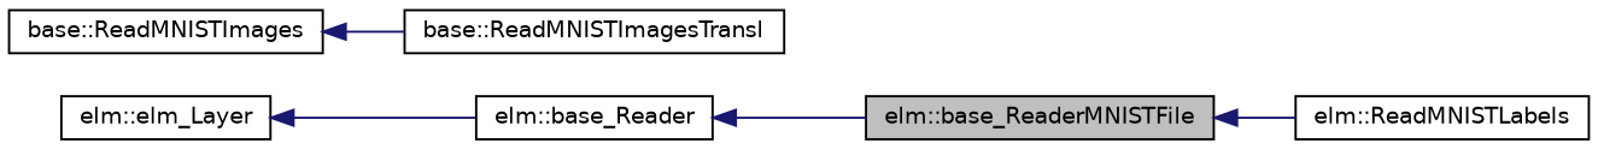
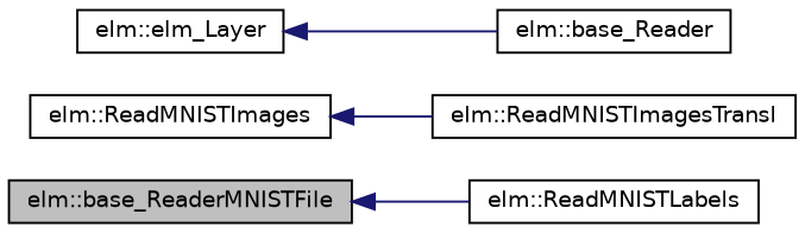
  digraph {
    rankdir=LR
    node [color=black fillcolor=white fontname=Helvetica fontsize=10 shape=record style=filled]
    edge [color=midnightblue dir=back fontname=Helvetica fontsize=10 labelfontname=Helvetica labelfontsize=10 style=solid]
    n1 [fillcolor=grey75 fontcolor=black height=0.2 label="elm::base_ReaderMNISTFile" width=0.4]
    n2 [height=0.2 label="elm::ReadMNISTLabels" width=0.4]
-   n3 [height=0.2 label="base::ReadMNISTImages" width=0.4]
-   n4 [height=0.2 label="base::ReadMNISTImagesTransl" width=0.4]
+   n3 [height=0.2 label="elm::ReadMNISTImages" width=0.4]
+   n4 [height=0.2 label="elm::ReadMNISTImagesTransl" width=0.4]
    n5 [height=0.2 label="elm::base_Reader" width=0.4]
    n6 [height=0.2 label="elm::elm_Layer" width=0.4]
    n1 -> n2
    n3 -> n4
-   n5 -> n1
    n6 -> n5
  }
